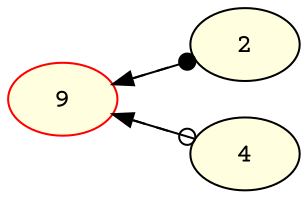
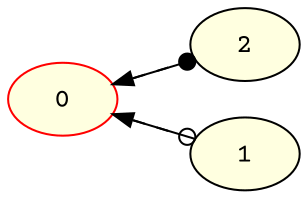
  strict digraph {
    concentrate=true
    fontname="Courier Prime"
    rankdir=LR
    node [fillcolor=lightyellow fontname="Courier Prime" style=filled]
    edge [fontname="Courier Prime"]
-   0 [color=red label=9]
+   0 [color=red]
    2
-   4
+   4 [label=1]
    0 -> 2 [arrowhead=dot style=dashed]
    0 -> 4 [arrowhead=odot style=dashed]
    2 -> 0
    4 -> 0
  }
